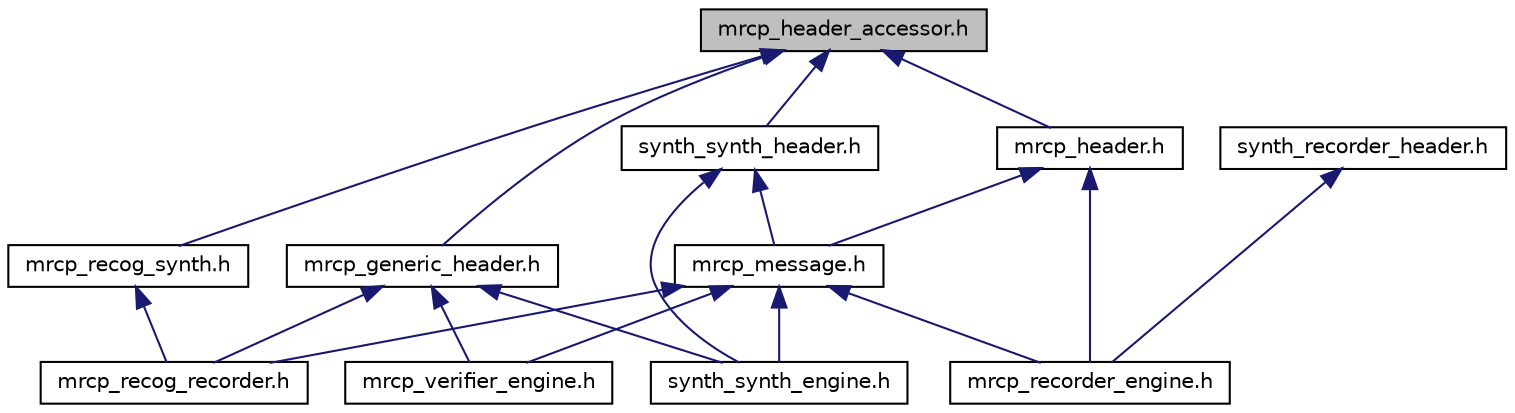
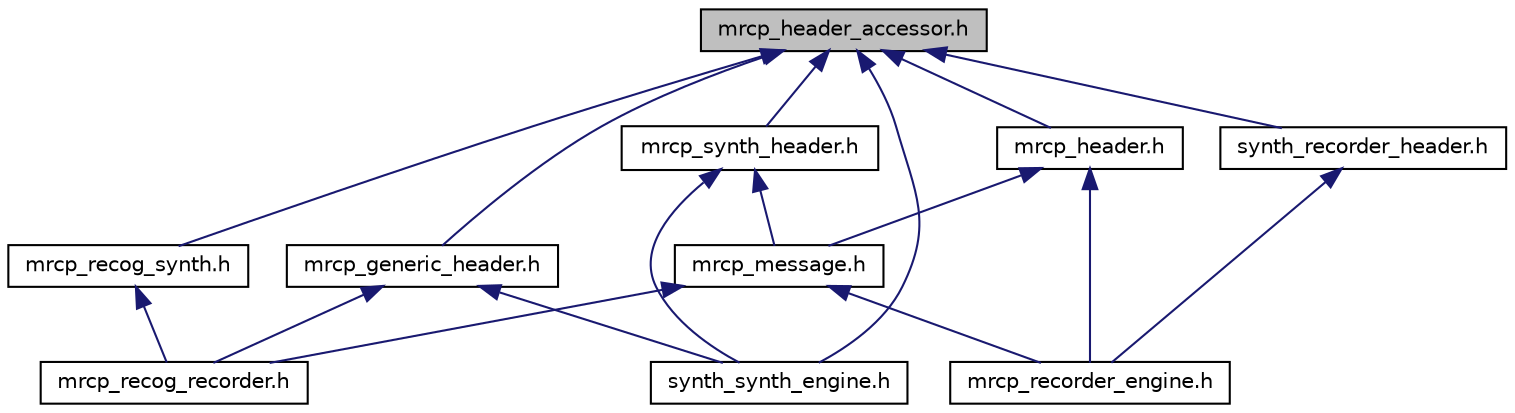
  digraph {
    node [color=black fillcolor=white fontname=Helvetica fontsize=10 shape=record style=filled]
    edge [color=midnightblue dir=back fontname=Helvetica fontsize=10 labelfontname=Helvetica labelfontsize=10 style=solid]
    n1 [fillcolor=grey75 fontcolor=black height=0.2 label="mrcp_header_accessor.h" width=0.4]
    n2 [height=0.2 label="mrcp_generic_header.h" width=0.4]
    n3 [height=0.2 label="mrcp_header.h" width=0.4]
    n4 [height=0.2 label="mrcp_recog_synth.h" width=0.4]
    n5 [height=0.2 label="synth_recorder_header.h" width=0.4]
-   n6 [height=0.2 label="synth_synth_header.h" width=0.4]
+   n6 [height=0.2 label="mrcp_synth_header.h" width=0.4]
    n7 [height=0.2 label="mrcp_recog_recorder.h" width=0.4]
    n8 [height=0.2 label="synth_synth_engine.h" width=0.4]
-   n9 [height=0.2 label="mrcp_verifier_engine.h" width=0.4]
    n10 [height=0.2 label="mrcp_message.h" width=0.4]
    n11 [height=0.2 label="mrcp_recorder_engine.h" width=0.4]
    n1 -> n2
    n1 -> n3
    n1 -> n4
+   n1 -> n5
    n1 -> n6
    n2 -> n7
    n2 -> n8
-   n2 -> n9
    n3 -> n10
    n3 -> n11
    n4 -> n7
    n5 -> n11
    n6 -> n8
    n6 -> n10
    n10 -> n7
-   n10 -> n8
-   n10 -> n9
+   n1 -> n8
    n10 -> n11
  }
